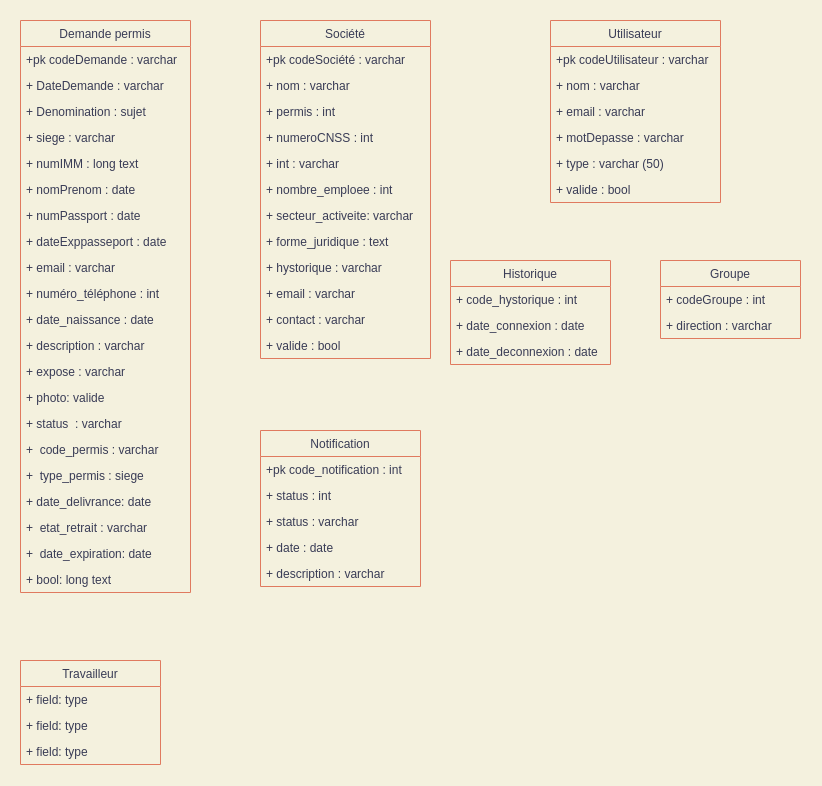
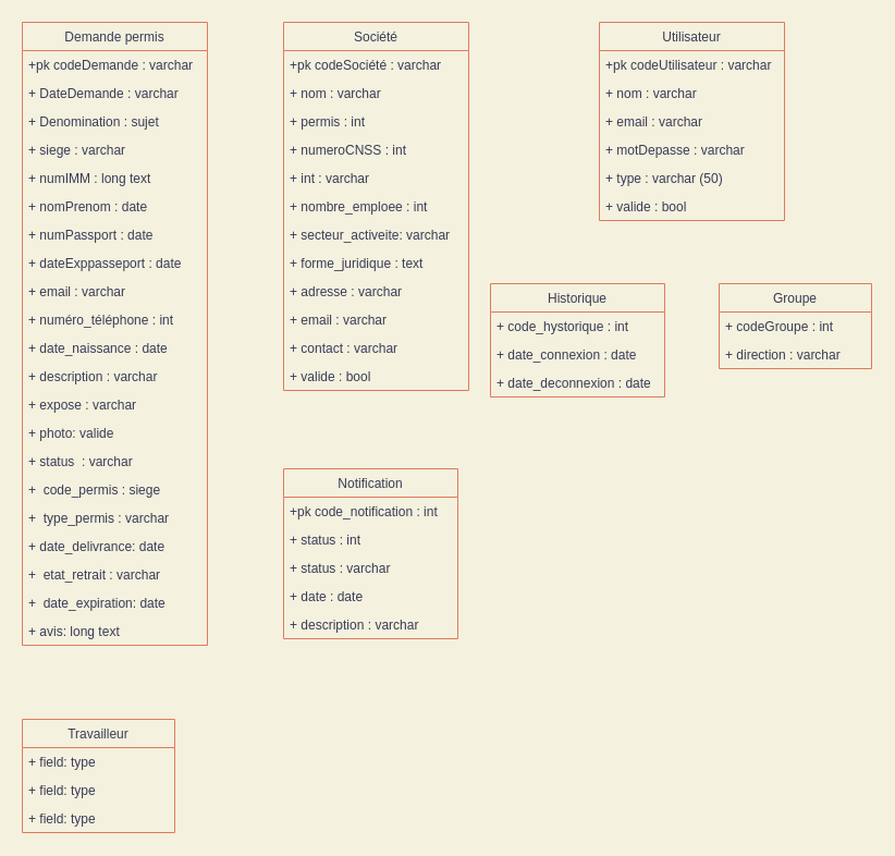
  <mxCell id="0" />
  <mxCell id="1" parent="0" />
  <mxCell id="2" value="Demande permis" style="swimlane;fontStyle=0;childLayout=stackLayout;horizontal=1;startSize=26;fillColor=none;horizontalStack=0;resizeParent=1;resizeParentMax=0;resizeLast=0;collapsible=1;marginBottom=0;fontColor=#393C56;strokeColor=#E07A5F;" vertex="1" parent="1"><mxGeometry x="20" y="20" width="170" height="572" as="geometry" /></mxCell>
  <mxCell id="3" value="+pk codeDemande : varchar " style="text;strokeColor=none;fillColor=none;align=left;verticalAlign=top;spacingLeft=4;spacingRight=4;overflow=hidden;rotatable=0;points=[[0,0.5],[1,0.5]];portConstraint=eastwest;fontColor=#393C56;" vertex="1" parent="2"><mxGeometry y="26" width="170" height="26" as="geometry" /></mxCell>
  <mxCell id="4" value="+ DateDemande : varchar" style="text;strokeColor=none;fillColor=none;align=left;verticalAlign=top;spacingLeft=4;spacingRight=4;overflow=hidden;rotatable=0;points=[[0,0.5],[1,0.5]];portConstraint=eastwest;fontColor=#393C56;" vertex="1" parent="2"><mxGeometry y="52" width="170" height="26" as="geometry" /></mxCell>
  <mxCell id="5" value="+ Denomination : sujet " style="text;strokeColor=none;fillColor=none;align=left;verticalAlign=top;spacingLeft=4;spacingRight=4;overflow=hidden;rotatable=0;points=[[0,0.5],[1,0.5]];portConstraint=eastwest;fontColor=#393C56;" vertex="1" parent="2"><mxGeometry y="78" width="170" height="26" as="geometry" /></mxCell>
  <mxCell id="6" value="+ siege : varchar " style="text;strokeColor=none;fillColor=none;align=left;verticalAlign=top;spacingLeft=4;spacingRight=4;overflow=hidden;rotatable=0;points=[[0,0.5],[1,0.5]];portConstraint=eastwest;rounded=0;sketch=0;fontColor=#393C56;" vertex="1" parent="2"><mxGeometry y="104" width="170" height="26" as="geometry" /></mxCell>
  <mxCell id="7" value="+ numIMM : long text" style="text;strokeColor=none;fillColor=none;align=left;verticalAlign=top;spacingLeft=4;spacingRight=4;overflow=hidden;rotatable=0;points=[[0,0.5],[1,0.5]];portConstraint=eastwest;rounded=0;sketch=0;fontColor=#393C56;" vertex="1" parent="2"><mxGeometry y="130" width="170" height="26" as="geometry" /></mxCell>
  <mxCell id="8" value="+ nomPrenom : date " style="text;strokeColor=none;fillColor=none;align=left;verticalAlign=top;spacingLeft=4;spacingRight=4;overflow=hidden;rotatable=0;points=[[0,0.5],[1,0.5]];portConstraint=eastwest;rounded=0;sketch=0;fontColor=#393C56;" vertex="1" parent="2"><mxGeometry y="156" width="170" height="26" as="geometry" /></mxCell>
  <mxCell id="9" value="+ numPassport : date " style="text;strokeColor=none;fillColor=none;align=left;verticalAlign=top;spacingLeft=4;spacingRight=4;overflow=hidden;rotatable=0;points=[[0,0.5],[1,0.5]];portConstraint=eastwest;rounded=0;sketch=0;fontColor=#393C56;" vertex="1" parent="2"><mxGeometry y="182" width="170" height="26" as="geometry" /></mxCell>
  <mxCell id="10" value="+ dateExppasseport : date" style="text;strokeColor=none;fillColor=none;align=left;verticalAlign=top;spacingLeft=4;spacingRight=4;overflow=hidden;rotatable=0;points=[[0,0.5],[1,0.5]];portConstraint=eastwest;rounded=0;sketch=0;fontColor=#393C56;" vertex="1" parent="2"><mxGeometry y="208" width="170" height="26" as="geometry" /></mxCell>
  <mxCell id="11" value="+ email : varchar " style="text;strokeColor=none;fillColor=none;align=left;verticalAlign=top;spacingLeft=4;spacingRight=4;overflow=hidden;rotatable=0;points=[[0,0.5],[1,0.5]];portConstraint=eastwest;rounded=0;sketch=0;fontColor=#393C56;" vertex="1" parent="2"><mxGeometry y="234" width="170" height="26" as="geometry" /></mxCell>
  <mxCell id="12" value="+ numéro_téléphone : int" style="text;strokeColor=none;fillColor=none;align=left;verticalAlign=top;spacingLeft=4;spacingRight=4;overflow=hidden;rotatable=0;points=[[0,0.5],[1,0.5]];portConstraint=eastwest;rounded=0;sketch=0;fontColor=#393C56;" vertex="1" parent="2"><mxGeometry y="260" width="170" height="26" as="geometry" /></mxCell>
  <mxCell id="13" value="+ date_naissance : date" style="text;strokeColor=none;fillColor=none;align=left;verticalAlign=top;spacingLeft=4;spacingRight=4;overflow=hidden;rotatable=0;points=[[0,0.5],[1,0.5]];portConstraint=eastwest;rounded=0;sketch=0;fontColor=#393C56;" vertex="1" parent="2"><mxGeometry y="286" width="170" height="26" as="geometry" /></mxCell>
  <mxCell id="14" value="+ description : varchar " style="text;strokeColor=none;fillColor=none;align=left;verticalAlign=top;spacingLeft=4;spacingRight=4;overflow=hidden;rotatable=0;points=[[0,0.5],[1,0.5]];portConstraint=eastwest;rounded=0;sketch=0;fontColor=#393C56;" vertex="1" parent="2"><mxGeometry y="312" width="170" height="26" as="geometry" /></mxCell>
  <mxCell id="15" value="+ expose : varchar " style="text;strokeColor=none;fillColor=none;align=left;verticalAlign=top;spacingLeft=4;spacingRight=4;overflow=hidden;rotatable=0;points=[[0,0.5],[1,0.5]];portConstraint=eastwest;rounded=0;sketch=0;fontColor=#393C56;" vertex="1" parent="2"><mxGeometry y="338" width="170" height="26" as="geometry" /></mxCell>
  <mxCell id="16" value="+ photo: valide " style="text;strokeColor=none;fillColor=none;align=left;verticalAlign=top;spacingLeft=4;spacingRight=4;overflow=hidden;rotatable=0;points=[[0,0.5],[1,0.5]];portConstraint=eastwest;rounded=0;sketch=0;fontColor=#393C56;" vertex="1" parent="2"><mxGeometry y="364" width="170" height="26" as="geometry" /></mxCell>
  <mxCell id="17" value="+ status  : varchar " style="text;strokeColor=none;fillColor=none;align=left;verticalAlign=top;spacingLeft=4;spacingRight=4;overflow=hidden;rotatable=0;points=[[0,0.5],[1,0.5]];portConstraint=eastwest;rounded=0;sketch=0;fontColor=#393C56;" vertex="1" parent="2"><mxGeometry y="390" width="170" height="26" as="geometry" /></mxCell>
- <mxCell id="18" value="+  code_permis : varchar " style="text;strokeColor=none;fillColor=none;align=left;verticalAlign=top;spacingLeft=4;spacingRight=4;overflow=hidden;rotatable=0;points=[[0,0.5],[1,0.5]];portConstraint=eastwest;rounded=0;sketch=0;fontColor=#393C56;" vertex="1" parent="2"><mxGeometry y="416" width="170" height="26" as="geometry" /></mxCell>
- <mxCell id="19" value="+  type_permis : siege " style="text;strokeColor=none;fillColor=none;align=left;verticalAlign=top;spacingLeft=4;spacingRight=4;overflow=hidden;rotatable=0;points=[[0,0.5],[1,0.5]];portConstraint=eastwest;rounded=0;sketch=0;fontColor=#393C56;" vertex="1" parent="2"><mxGeometry y="442" width="170" height="26" as="geometry" /></mxCell>
+ <mxCell id="18" value="+  code_permis : siege " style="text;strokeColor=none;fillColor=none;align=left;verticalAlign=top;spacingLeft=4;spacingRight=4;overflow=hidden;rotatable=0;points=[[0,0.5],[1,0.5]];portConstraint=eastwest;rounded=0;sketch=0;fontColor=#393C56;" vertex="1" parent="2"><mxGeometry y="416" width="170" height="26" as="geometry" /></mxCell>
+ <mxCell id="19" value="+  type_permis : varchar " style="text;strokeColor=none;fillColor=none;align=left;verticalAlign=top;spacingLeft=4;spacingRight=4;overflow=hidden;rotatable=0;points=[[0,0.5],[1,0.5]];portConstraint=eastwest;rounded=0;sketch=0;fontColor=#393C56;" vertex="1" parent="2"><mxGeometry y="442" width="170" height="26" as="geometry" /></mxCell>
  <mxCell id="20" value="+ date_delivrance: date" style="text;strokeColor=none;fillColor=none;align=left;verticalAlign=top;spacingLeft=4;spacingRight=4;overflow=hidden;rotatable=0;points=[[0,0.5],[1,0.5]];portConstraint=eastwest;rounded=0;sketch=0;fontColor=#393C56;" vertex="1" parent="2"><mxGeometry y="468" width="170" height="26" as="geometry" /></mxCell>
  <mxCell id="21" value="+  etat_retrait : varchar " style="text;strokeColor=none;fillColor=none;align=left;verticalAlign=top;spacingLeft=4;spacingRight=4;overflow=hidden;rotatable=0;points=[[0,0.5],[1,0.5]];portConstraint=eastwest;rounded=0;sketch=0;fontColor=#393C56;" vertex="1" parent="2"><mxGeometry y="494" width="170" height="26" as="geometry" /></mxCell>
  <mxCell id="22" value="+  date_expiration: date" style="text;strokeColor=none;fillColor=none;align=left;verticalAlign=top;spacingLeft=4;spacingRight=4;overflow=hidden;rotatable=0;points=[[0,0.5],[1,0.5]];portConstraint=eastwest;rounded=0;sketch=0;fontColor=#393C56;" vertex="1" parent="2"><mxGeometry y="520" width="170" height="26" as="geometry" /></mxCell>
- <mxCell id="23" value="+ bool: long text" style="text;strokeColor=none;fillColor=none;align=left;verticalAlign=top;spacingLeft=4;spacingRight=4;overflow=hidden;rotatable=0;points=[[0,0.5],[1,0.5]];portConstraint=eastwest;rounded=0;sketch=0;fontColor=#393C56;" vertex="1" parent="2"><mxGeometry y="546" width="170" height="26" as="geometry" /></mxCell>
+ <mxCell id="23" value="+ avis: long text" style="text;strokeColor=none;fillColor=none;align=left;verticalAlign=top;spacingLeft=4;spacingRight=4;overflow=hidden;rotatable=0;points=[[0,0.5],[1,0.5]];portConstraint=eastwest;rounded=0;sketch=0;fontColor=#393C56;" vertex="1" parent="2"><mxGeometry y="546" width="170" height="26" as="geometry" /></mxCell>
  <mxCell id="24" value="Société" style="swimlane;fontStyle=0;childLayout=stackLayout;horizontal=1;startSize=26;fillColor=none;horizontalStack=0;resizeParent=1;resizeParentMax=0;resizeLast=0;collapsible=1;marginBottom=0;rounded=0;sketch=0;fontColor=#393C56;strokeColor=#E07A5F;" vertex="1" parent="1"><mxGeometry x="260" y="20" width="170" height="338" as="geometry" /></mxCell>
  <mxCell id="25" value="+pk codeSociété : varchar " style="text;strokeColor=none;fillColor=none;align=left;verticalAlign=top;spacingLeft=4;spacingRight=4;overflow=hidden;rotatable=0;points=[[0,0.5],[1,0.5]];portConstraint=eastwest;rounded=0;sketch=0;fontColor=#393C56;" vertex="1" parent="24"><mxGeometry y="26" width="170" height="26" as="geometry" /></mxCell>
  <mxCell id="26" value="+ nom : varchar " style="text;strokeColor=none;fillColor=none;align=left;verticalAlign=top;spacingLeft=4;spacingRight=4;overflow=hidden;rotatable=0;points=[[0,0.5],[1,0.5]];portConstraint=eastwest;rounded=0;sketch=0;fontColor=#393C56;" vertex="1" parent="24"><mxGeometry y="52" width="170" height="26" as="geometry" /></mxCell>
  <mxCell id="27" value="+ permis : int " style="text;strokeColor=none;fillColor=none;align=left;verticalAlign=top;spacingLeft=4;spacingRight=4;overflow=hidden;rotatable=0;points=[[0,0.5],[1,0.5]];portConstraint=eastwest;rounded=0;sketch=0;fontColor=#393C56;" vertex="1" parent="24"><mxGeometry y="78" width="170" height="26" as="geometry" /></mxCell>
  <mxCell id="28" value="+ numeroCNSS : int" style="text;strokeColor=none;fillColor=none;align=left;verticalAlign=top;spacingLeft=4;spacingRight=4;overflow=hidden;rotatable=0;points=[[0,0.5],[1,0.5]];portConstraint=eastwest;rounded=0;sketch=0;fontColor=#393C56;" vertex="1" parent="24"><mxGeometry y="104" width="170" height="26" as="geometry" /></mxCell>
  <mxCell id="29" value="+ int : varchar " style="text;strokeColor=none;fillColor=none;align=left;verticalAlign=top;spacingLeft=4;spacingRight=4;overflow=hidden;rotatable=0;points=[[0,0.5],[1,0.5]];portConstraint=eastwest;rounded=0;sketch=0;fontColor=#393C56;" vertex="1" parent="24"><mxGeometry y="130" width="170" height="26" as="geometry" /></mxCell>
  <mxCell id="30" value="+ nombre_emploee : int " style="text;strokeColor=none;fillColor=none;align=left;verticalAlign=top;spacingLeft=4;spacingRight=4;overflow=hidden;rotatable=0;points=[[0,0.5],[1,0.5]];portConstraint=eastwest;rounded=0;sketch=0;fontColor=#393C56;" vertex="1" parent="24"><mxGeometry y="156" width="170" height="26" as="geometry" /></mxCell>
  <mxCell id="31" value="+ secteur_activeite: varchar " style="text;strokeColor=none;fillColor=none;align=left;verticalAlign=top;spacingLeft=4;spacingRight=4;overflow=hidden;rotatable=0;points=[[0,0.5],[1,0.5]];portConstraint=eastwest;rounded=0;sketch=0;fontColor=#393C56;" vertex="1" parent="24"><mxGeometry y="182" width="170" height="26" as="geometry" /></mxCell>
  <mxCell id="32" value="+ forme_juridique : text " style="text;strokeColor=none;fillColor=none;align=left;verticalAlign=top;spacingLeft=4;spacingRight=4;overflow=hidden;rotatable=0;points=[[0,0.5],[1,0.5]];portConstraint=eastwest;rounded=0;sketch=0;fontColor=#393C56;" vertex="1" parent="24"><mxGeometry y="208" width="170" height="26" as="geometry" /></mxCell>
- <mxCell id="33" value="+ hystorique : varchar " style="text;strokeColor=none;fillColor=none;align=left;verticalAlign=top;spacingLeft=4;spacingRight=4;overflow=hidden;rotatable=0;points=[[0,0.5],[1,0.5]];portConstraint=eastwest;rounded=0;sketch=0;fontColor=#393C56;" vertex="1" parent="24"><mxGeometry y="234" width="170" height="26" as="geometry" /></mxCell>
+ <mxCell id="33" value="+ adresse : varchar " style="text;strokeColor=none;fillColor=none;align=left;verticalAlign=top;spacingLeft=4;spacingRight=4;overflow=hidden;rotatable=0;points=[[0,0.5],[1,0.5]];portConstraint=eastwest;rounded=0;sketch=0;fontColor=#393C56;" vertex="1" parent="24"><mxGeometry y="234" width="170" height="26" as="geometry" /></mxCell>
  <mxCell id="34" value="+ email : varchar " style="text;strokeColor=none;fillColor=none;align=left;verticalAlign=top;spacingLeft=4;spacingRight=4;overflow=hidden;rotatable=0;points=[[0,0.5],[1,0.5]];portConstraint=eastwest;rounded=0;sketch=0;fontColor=#393C56;" vertex="1" parent="24"><mxGeometry y="260" width="170" height="26" as="geometry" /></mxCell>
  <mxCell id="35" value="+ contact : varchar " style="text;strokeColor=none;fillColor=none;align=left;verticalAlign=top;spacingLeft=4;spacingRight=4;overflow=hidden;rotatable=0;points=[[0,0.5],[1,0.5]];portConstraint=eastwest;rounded=0;sketch=0;fontColor=#393C56;" vertex="1" parent="24"><mxGeometry y="286" width="170" height="26" as="geometry" /></mxCell>
  <mxCell id="36" value="+ valide : bool" style="text;strokeColor=none;fillColor=none;align=left;verticalAlign=top;spacingLeft=4;spacingRight=4;overflow=hidden;rotatable=0;points=[[0,0.5],[1,0.5]];portConstraint=eastwest;rounded=0;sketch=0;fontColor=#393C56;" vertex="1" parent="24"><mxGeometry y="312" width="170" height="26" as="geometry" /></mxCell>
  <mxCell id="37" value="Utilisateur" style="swimlane;fontStyle=0;childLayout=stackLayout;horizontal=1;startSize=26;fillColor=none;horizontalStack=0;resizeParent=1;resizeParentMax=0;resizeLast=0;collapsible=1;marginBottom=0;rounded=0;sketch=0;fontColor=#393C56;strokeColor=#E07A5F;" vertex="1" parent="1"><mxGeometry x="550" y="20" width="170" height="182" as="geometry" /></mxCell>
  <mxCell id="38" value="+pk codeUtilisateur : varchar " style="text;strokeColor=none;fillColor=none;align=left;verticalAlign=top;spacingLeft=4;spacingRight=4;overflow=hidden;rotatable=0;points=[[0,0.5],[1,0.5]];portConstraint=eastwest;rounded=0;sketch=0;fontColor=#393C56;" vertex="1" parent="37"><mxGeometry y="26" width="170" height="26" as="geometry" /></mxCell>
  <mxCell id="39" value="+ nom : varchar " style="text;strokeColor=none;fillColor=none;align=left;verticalAlign=top;spacingLeft=4;spacingRight=4;overflow=hidden;rotatable=0;points=[[0,0.5],[1,0.5]];portConstraint=eastwest;rounded=0;sketch=0;fontColor=#393C56;" vertex="1" parent="37"><mxGeometry y="52" width="170" height="26" as="geometry" /></mxCell>
  <mxCell id="40" value="+ email : varchar " style="text;strokeColor=none;fillColor=none;align=left;verticalAlign=top;spacingLeft=4;spacingRight=4;overflow=hidden;rotatable=0;points=[[0,0.5],[1,0.5]];portConstraint=eastwest;rounded=0;sketch=0;fontColor=#393C56;" vertex="1" parent="37"><mxGeometry y="78" width="170" height="26" as="geometry" /></mxCell>
  <mxCell id="41" value="+ motDepasse : varchar " style="text;strokeColor=none;fillColor=none;align=left;verticalAlign=top;spacingLeft=4;spacingRight=4;overflow=hidden;rotatable=0;points=[[0,0.5],[1,0.5]];portConstraint=eastwest;rounded=0;sketch=0;fontColor=#393C56;" vertex="1" parent="37"><mxGeometry y="104" width="170" height="26" as="geometry" /></mxCell>
  <mxCell id="42" value="+ type : varchar (50)" style="text;strokeColor=none;fillColor=none;align=left;verticalAlign=top;spacingLeft=4;spacingRight=4;overflow=hidden;rotatable=0;points=[[0,0.5],[1,0.5]];portConstraint=eastwest;rounded=0;sketch=0;fontColor=#393C56;" vertex="1" parent="37"><mxGeometry y="130" width="170" height="26" as="geometry" /></mxCell>
  <mxCell id="43" value="+ valide : bool" style="text;strokeColor=none;fillColor=none;align=left;verticalAlign=top;spacingLeft=4;spacingRight=4;overflow=hidden;rotatable=0;points=[[0,0.5],[1,0.5]];portConstraint=eastwest;rounded=0;sketch=0;fontColor=#393C56;" vertex="1" parent="37"><mxGeometry y="156" width="170" height="26" as="geometry" /></mxCell>
  <mxCell id="44" value="Groupe" style="swimlane;fontStyle=0;childLayout=stackLayout;horizontal=1;startSize=26;fillColor=none;horizontalStack=0;resizeParent=1;resizeParentMax=0;resizeLast=0;collapsible=1;marginBottom=0;rounded=0;sketch=0;fontColor=#393C56;strokeColor=#E07A5F;" vertex="1" parent="1"><mxGeometry x="660" y="260" width="140" height="78" as="geometry" /></mxCell>
  <mxCell id="45" value="+ codeGroupe : int" style="text;strokeColor=none;fillColor=none;align=left;verticalAlign=top;spacingLeft=4;spacingRight=4;overflow=hidden;rotatable=0;points=[[0,0.5],[1,0.5]];portConstraint=eastwest;rounded=0;sketch=0;fontColor=#393C56;" vertex="1" parent="44"><mxGeometry y="26" width="140" height="26" as="geometry" /></mxCell>
  <mxCell id="46" value="+ direction : varchar " style="text;strokeColor=none;fillColor=none;align=left;verticalAlign=top;spacingLeft=4;spacingRight=4;overflow=hidden;rotatable=0;points=[[0,0.5],[1,0.5]];portConstraint=eastwest;rounded=0;sketch=0;fontColor=#393C56;" vertex="1" parent="44"><mxGeometry y="52" width="140" height="26" as="geometry" /></mxCell>
  <mxCell id="47" value="Historique" style="swimlane;fontStyle=0;childLayout=stackLayout;horizontal=1;startSize=26;fillColor=none;horizontalStack=0;resizeParent=1;resizeParentMax=0;resizeLast=0;collapsible=1;marginBottom=0;rounded=0;sketch=0;fontColor=#393C56;strokeColor=#E07A5F;" vertex="1" parent="1"><mxGeometry x="450" y="260" width="160" height="104" as="geometry" /></mxCell>
  <mxCell id="48" value="+ code_hystorique : int" style="text;strokeColor=none;fillColor=none;align=left;verticalAlign=top;spacingLeft=4;spacingRight=4;overflow=hidden;rotatable=0;points=[[0,0.5],[1,0.5]];portConstraint=eastwest;rounded=0;sketch=0;fontColor=#393C56;" vertex="1" parent="47"><mxGeometry y="26" width="160" height="26" as="geometry" /></mxCell>
  <mxCell id="49" value="+ date_connexion : date" style="text;strokeColor=none;fillColor=none;align=left;verticalAlign=top;spacingLeft=4;spacingRight=4;overflow=hidden;rotatable=0;points=[[0,0.5],[1,0.5]];portConstraint=eastwest;rounded=0;sketch=0;fontColor=#393C56;" vertex="1" parent="47"><mxGeometry y="52" width="160" height="26" as="geometry" /></mxCell>
  <mxCell id="50" value="+ date_deconnexion : date" style="text;strokeColor=none;fillColor=none;align=left;verticalAlign=top;spacingLeft=4;spacingRight=4;overflow=hidden;rotatable=0;points=[[0,0.5],[1,0.5]];portConstraint=eastwest;rounded=0;sketch=0;fontColor=#393C56;" vertex="1" parent="47"><mxGeometry y="78" width="160" height="26" as="geometry" /></mxCell>
  <mxCell id="51" value="Notification" style="swimlane;fontStyle=0;childLayout=stackLayout;horizontal=1;startSize=26;fillColor=none;horizontalStack=0;resizeParent=1;resizeParentMax=0;resizeLast=0;collapsible=1;marginBottom=0;rounded=0;sketch=0;fontColor=#393C56;strokeColor=#E07A5F;" vertex="1" parent="1"><mxGeometry x="260" y="430" width="160" height="156" as="geometry" /></mxCell>
  <mxCell id="52" value="+pk code_notification : int" style="text;strokeColor=none;fillColor=none;align=left;verticalAlign=top;spacingLeft=4;spacingRight=4;overflow=hidden;rotatable=0;points=[[0,0.5],[1,0.5]];portConstraint=eastwest;rounded=0;sketch=0;fontColor=#393C56;" vertex="1" parent="51"><mxGeometry y="26" width="160" height="26" as="geometry" /></mxCell>
  <mxCell id="53" value="+ status : int " style="text;strokeColor=none;fillColor=none;align=left;verticalAlign=top;spacingLeft=4;spacingRight=4;overflow=hidden;rotatable=0;points=[[0,0.5],[1,0.5]];portConstraint=eastwest;rounded=0;sketch=0;fontColor=#393C56;" vertex="1" parent="51"><mxGeometry y="52" width="160" height="26" as="geometry" /></mxCell>
  <mxCell id="54" value="+ status : varchar " style="text;strokeColor=none;fillColor=none;align=left;verticalAlign=top;spacingLeft=4;spacingRight=4;overflow=hidden;rotatable=0;points=[[0,0.5],[1,0.5]];portConstraint=eastwest;rounded=0;sketch=0;fontColor=#393C56;" vertex="1" parent="51"><mxGeometry y="78" width="160" height="26" as="geometry" /></mxCell>
  <mxCell id="55" value="+ date : date" style="text;strokeColor=none;fillColor=none;align=left;verticalAlign=top;spacingLeft=4;spacingRight=4;overflow=hidden;rotatable=0;points=[[0,0.5],[1,0.5]];portConstraint=eastwest;rounded=0;sketch=0;fontColor=#393C56;" vertex="1" parent="51"><mxGeometry y="104" width="160" height="26" as="geometry" /></mxCell>
  <mxCell id="56" value="+ description : varchar " style="text;strokeColor=none;fillColor=none;align=left;verticalAlign=top;spacingLeft=4;spacingRight=4;overflow=hidden;rotatable=0;points=[[0,0.5],[1,0.5]];portConstraint=eastwest;rounded=0;sketch=0;fontColor=#393C56;" vertex="1" parent="51"><mxGeometry y="130" width="160" height="26" as="geometry" /></mxCell>
  <mxCell id="57" value="Travailleur" style="swimlane;fontStyle=0;childLayout=stackLayout;horizontal=1;startSize=26;fillColor=none;horizontalStack=0;resizeParent=1;resizeParentMax=0;resizeLast=0;collapsible=1;marginBottom=0;rounded=0;sketch=0;fontColor=#393C56;strokeColor=#E07A5F;" vertex="1" parent="1"><mxGeometry x="20" y="660" width="140" height="104" as="geometry" /></mxCell>
  <mxCell id="58" value="+ field: type" style="text;strokeColor=none;fillColor=none;align=left;verticalAlign=top;spacingLeft=4;spacingRight=4;overflow=hidden;rotatable=0;points=[[0,0.5],[1,0.5]];portConstraint=eastwest;rounded=0;sketch=0;fontColor=#393C56;" vertex="1" parent="57"><mxGeometry y="26" width="140" height="26" as="geometry" /></mxCell>
  <mxCell id="59" value="+ field: type" style="text;strokeColor=none;fillColor=none;align=left;verticalAlign=top;spacingLeft=4;spacingRight=4;overflow=hidden;rotatable=0;points=[[0,0.5],[1,0.5]];portConstraint=eastwest;rounded=0;sketch=0;fontColor=#393C56;" vertex="1" parent="57"><mxGeometry y="52" width="140" height="26" as="geometry" /></mxCell>
  <mxCell id="60" value="+ field: type" style="text;strokeColor=none;fillColor=none;align=left;verticalAlign=top;spacingLeft=4;spacingRight=4;overflow=hidden;rotatable=0;points=[[0,0.5],[1,0.5]];portConstraint=eastwest;rounded=0;sketch=0;fontColor=#393C56;" vertex="1" parent="57"><mxGeometry y="78" width="140" height="26" as="geometry" /></mxCell>
